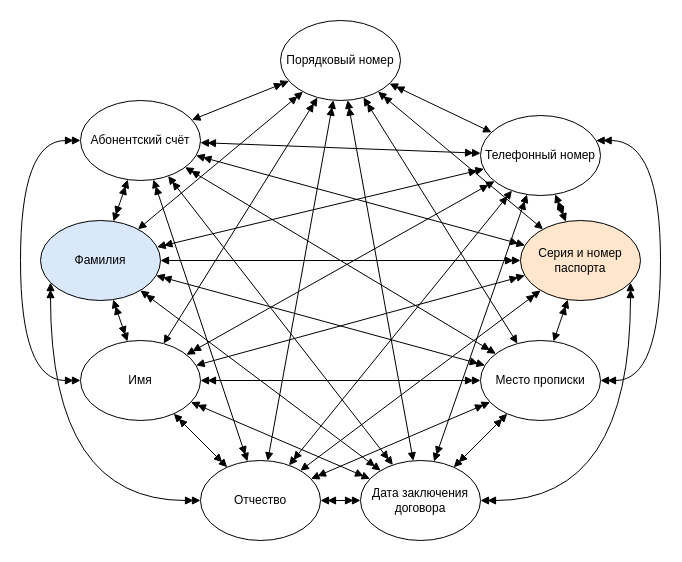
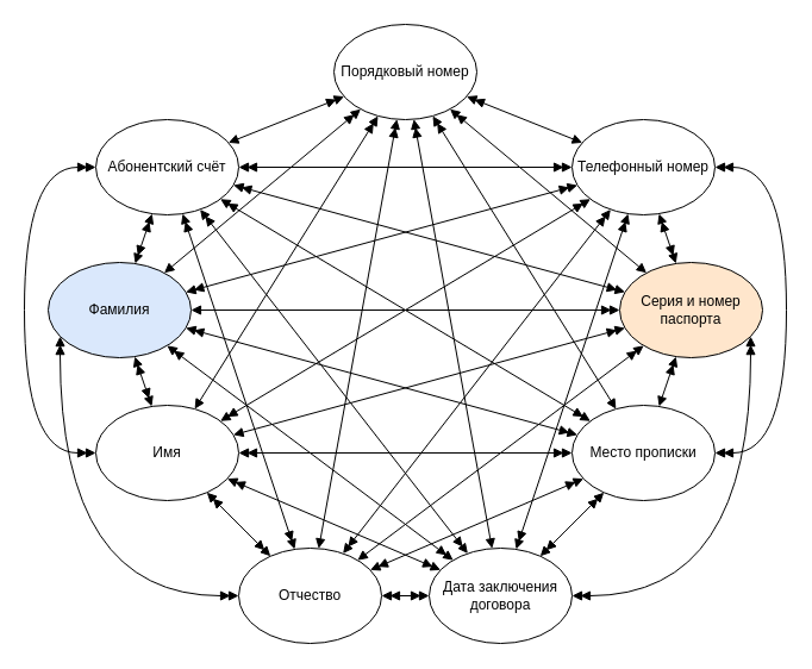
  <mxCell id="0" />
  <mxCell id="1" parent="0" />
  <mxCell id="2" value="Серия и номер паспорта" style="ellipse;whiteSpace=wrap;html=1;fillColor=#ffe6cc;" parent="1" vertex="1"><mxGeometry x="520" y="220" width="120" height="80" as="geometry" /></mxCell>
  <mxCell id="3" value="Фамилия" style="ellipse;whiteSpace=wrap;html=1;fillColor=#dae8fc;" parent="1" vertex="1"><mxGeometry x="40" y="220" width="120" height="80" as="geometry" /></mxCell>
  <mxCell id="4" value="Имя" style="ellipse;whiteSpace=wrap;html=1;" parent="1" vertex="1"><mxGeometry x="80" y="340" width="120" height="80" as="geometry" /></mxCell>
  <mxCell id="5" value="Отчество" style="ellipse;whiteSpace=wrap;html=1;" parent="1" vertex="1"><mxGeometry x="200" y="460" width="120" height="80" as="geometry" /></mxCell>
  <mxCell id="6" value="Место прописки" style="ellipse;whiteSpace=wrap;html=1;" parent="1" vertex="1"><mxGeometry x="480" y="340" width="120" height="80" as="geometry" /></mxCell>
- <mxCell id="7" value="Телефонный номер" style="ellipse;whiteSpace=wrap;html=1;" parent="1" vertex="1"><mxGeometry x="480" y="115" width="120" height="80" as="geometry" /></mxCell>
+ <mxCell id="7" value="Телефонный номер" style="ellipse;whiteSpace=wrap;html=1;" parent="1" vertex="1"><mxGeometry x="480" y="100" width="120" height="80" as="geometry" /></mxCell>
  <mxCell id="8" value="Абонентский счёт" style="ellipse;whiteSpace=wrap;html=1;" parent="1" vertex="1"><mxGeometry x="80" y="100" width="120" height="80" as="geometry" /></mxCell>
  <mxCell id="9" value="" style="endArrow=doubleBlock;html=1;rounded=0;endFill=1;startArrow=doubleBlock;startFill=1;" parent="1" source="7" target="5" edge="1"><mxGeometry width="50" height="50" relative="1" as="geometry"><mxPoint x="730.138" y="380.104" as="sourcePoint" /><mxPoint x="649.862" y="319.896" as="targetPoint" /></mxGeometry></mxCell>
  <mxCell id="10" value="Порядковый номер" style="ellipse;whiteSpace=wrap;html=1;" parent="1" vertex="1"><mxGeometry x="280" y="20" width="120" height="80" as="geometry" /></mxCell>
  <mxCell id="11" value="Дата заключения договора" style="ellipse;whiteSpace=wrap;html=1;" parent="1" vertex="1"><mxGeometry x="360" y="460" width="120" height="80" as="geometry" /></mxCell>
  <mxCell id="12" value="" style="endArrow=block;html=1;rounded=0;endFill=1;startArrow=doubleBlock;startFill=1;" parent="1" source="10" target="8" edge="1"><mxGeometry width="50" height="50" relative="1" as="geometry"><mxPoint x="525.65" y="266.558" as="sourcePoint" /><mxPoint x="334.368" y="553.448" as="targetPoint" /></mxGeometry></mxCell>
  <mxCell id="13" value="" style="endArrow=block;html=1;rounded=0;endFill=1;startArrow=doubleBlock;startFill=1;" parent="1" source="10" target="3" edge="1"><mxGeometry width="50" height="50" relative="1" as="geometry"><mxPoint x="342" y="174" as="sourcePoint" /><mxPoint x="278" y="206" as="targetPoint" /></mxGeometry></mxCell>
  <mxCell id="14" value="" style="endArrow=block;html=1;rounded=0;endFill=1;startArrow=doubleBlock;startFill=1;" parent="1" source="10" target="4" edge="1"><mxGeometry width="50" height="50" relative="1" as="geometry"><mxPoint x="347.574" y="178.284" as="sourcePoint" /><mxPoint x="192.426" y="281.716" as="targetPoint" /></mxGeometry></mxCell>
  <mxCell id="15" value="" style="endArrow=block;html=1;rounded=0;endFill=1;startArrow=doubleBlock;startFill=1;" parent="1" source="10" target="5" edge="1"><mxGeometry width="50" height="50" relative="1" as="geometry"><mxPoint x="364.224" y="186.121" as="sourcePoint" /><mxPoint x="215.796" y="393.886" as="targetPoint" /></mxGeometry></mxCell>
  <mxCell id="16" value="" style="endArrow=block;html=1;rounded=0;endFill=1;startArrow=doubleBlock;startFill=1;" parent="1" source="10" target="11" edge="1"><mxGeometry width="50" height="50" relative="1" as="geometry"><mxPoint x="374.224" y="196.121" as="sourcePoint" /><mxPoint x="225.796" y="403.886" as="targetPoint" /></mxGeometry></mxCell>
  <mxCell id="17" value="" style="endArrow=block;html=1;rounded=0;endFill=1;startArrow=doubleBlock;startFill=1;" parent="1" source="10" target="6" edge="1"><mxGeometry width="50" height="50" relative="1" as="geometry"><mxPoint x="384.224" y="206.121" as="sourcePoint" /><mxPoint x="235.796" y="413.886" as="targetPoint" /></mxGeometry></mxCell>
  <mxCell id="18" value="" style="endArrow=block;html=1;rounded=0;endFill=1;startArrow=doubleBlock;startFill=1;" parent="1" source="10" target="2" edge="1"><mxGeometry width="50" height="50" relative="1" as="geometry"><mxPoint x="415.776" y="186.121" as="sourcePoint" /><mxPoint x="564.204" y="393.886" as="targetPoint" /></mxGeometry></mxCell>
  <mxCell id="19" value="" style="endArrow=block;html=1;rounded=0;endFill=1;startArrow=doubleBlock;startFill=1;" parent="1" source="10" target="7" edge="1"><mxGeometry width="50" height="50" relative="1" as="geometry"><mxPoint x="425.776" y="196.121" as="sourcePoint" /><mxPoint x="574.204" y="403.886" as="targetPoint" /></mxGeometry></mxCell>
  <mxCell id="20" value="" style="endArrow=doubleBlock;html=1;rounded=0;endFill=1;startArrow=doubleBlock;startFill=1;" parent="1" source="6" target="11" edge="1"><mxGeometry width="50" height="50" relative="1" as="geometry"><mxPoint x="562.381" y="225.51" as="sourcePoint" /><mxPoint x="337.619" y="514.49" as="targetPoint" /></mxGeometry></mxCell>
  <mxCell id="21" value="" style="endArrow=doubleBlock;html=1;rounded=0;endFill=1;startArrow=doubleBlock;startFill=1;edgeStyle=orthogonalEdgeStyle;curved=1;" parent="1" source="2" target="11" edge="1"><mxGeometry width="50" height="50" relative="1" as="geometry"><mxPoint x="556.718" y="463.282" as="sourcePoint" /><mxPoint x="503.282" y="516.718" as="targetPoint" /><Array as="points"><mxPoint x="630" y="500" /></Array></mxGeometry></mxCell>
  <mxCell id="22" value="" style="endArrow=doubleBlock;html=1;rounded=0;endFill=1;startArrow=doubleBlock;startFill=1;" parent="1" source="7" target="11" edge="1"><mxGeometry width="50" height="50" relative="1" as="geometry"><mxPoint x="618.472" y="490.492" as="sourcePoint" /><mxPoint x="521.45" y="529.42" as="targetPoint" /></mxGeometry></mxCell>
  <mxCell id="23" value="" style="endArrow=doubleBlock;html=1;rounded=0;endFill=1;startArrow=doubleBlock;startFill=1;" parent="1" source="5" target="11" edge="1"><mxGeometry width="50" height="50" relative="1" as="geometry"><mxPoint x="612.941" y="228.349" as="sourcePoint" /><mxPoint x="487.045" y="511.648" as="targetPoint" /></mxGeometry></mxCell>
  <mxCell id="24" value="" style="endArrow=doubleBlock;html=1;rounded=0;endFill=1;startArrow=doubleBlock;startFill=1;" parent="1" source="4" target="11" edge="1"><mxGeometry width="50" height="50" relative="1" as="geometry"><mxPoint x="370" y="550" as="sourcePoint" /><mxPoint x="410" y="550" as="targetPoint" /></mxGeometry></mxCell>
  <mxCell id="25" value="" style="endArrow=doubleBlock;html=1;rounded=0;endFill=1;startArrow=doubleBlock;startFill=1;" parent="1" source="3" target="11" edge="1"><mxGeometry width="50" height="50" relative="1" as="geometry"><mxPoint x="201.497" y="410.527" as="sourcePoint" /><mxPoint x="398.55" y="489.42" as="targetPoint" /></mxGeometry></mxCell>
  <mxCell id="26" value="" style="endArrow=doubleBlock;html=1;rounded=0;endFill=1;startArrow=doubleBlock;startFill=1;" parent="1" source="8" target="11" edge="1"><mxGeometry width="50" height="50" relative="1" as="geometry"><mxPoint x="211.497" y="420.527" as="sourcePoint" /><mxPoint x="408.55" y="499.42" as="targetPoint" /></mxGeometry></mxCell>
  <mxCell id="27" value="" style="endArrow=doubleBlock;html=1;rounded=0;endFill=1;startArrow=doubleBlock;startFill=1;" parent="1" source="8" target="2" edge="1"><mxGeometry width="50" height="50" relative="1" as="geometry"><mxPoint x="330" y="510" as="sourcePoint" /><mxPoint x="370" y="510" as="targetPoint" /></mxGeometry></mxCell>
  <mxCell id="28" value="" style="endArrow=doubleBlock;html=1;rounded=0;endFill=1;startArrow=doubleBlock;startFill=1;" parent="1" source="2" target="7" edge="1"><mxGeometry width="50" height="50" relative="1" as="geometry"><mxPoint x="340" y="520" as="sourcePoint" /><mxPoint x="380" y="520" as="targetPoint" /></mxGeometry></mxCell>
  <mxCell id="29" value="" style="endArrow=block;html=1;rounded=0;endFill=1;startArrow=doubleBlock;startFill=1;" parent="1" source="2" target="6" edge="1"><mxGeometry width="50" height="50" relative="1" as="geometry"><mxPoint x="373.053" y="106.93" as="sourcePoint" /><mxPoint x="526.923" y="353.077" as="targetPoint" /></mxGeometry></mxCell>
  <mxCell id="30" value="" style="endArrow=block;html=1;rounded=0;endFill=1;startArrow=doubleBlock;startFill=1;" parent="1" source="2" target="5" edge="1"><mxGeometry width="50" height="50" relative="1" as="geometry"><mxPoint x="576.984" y="309.047" as="sourcePoint" /><mxPoint x="563.016" y="350.953" as="targetPoint" /></mxGeometry></mxCell>
  <mxCell id="31" value="" style="endArrow=block;html=1;rounded=0;endFill=1;startArrow=doubleBlock;startFill=1;" parent="1" source="2" target="4" edge="1"><mxGeometry width="50" height="50" relative="1" as="geometry"><mxPoint x="586.984" y="319.047" as="sourcePoint" /><mxPoint x="573.016" y="360.953" as="targetPoint" /></mxGeometry></mxCell>
  <mxCell id="32" value="" style="endArrow=block;html=1;rounded=0;endFill=1;startArrow=doubleBlock;startFill=1;" parent="1" source="2" target="3" edge="1"><mxGeometry width="50" height="50" relative="1" as="geometry"><mxPoint x="534.455" y="285.126" as="sourcePoint" /><mxPoint x="205.533" y="374.855" as="targetPoint" /></mxGeometry></mxCell>
  <mxCell id="33" value="" style="endArrow=doubleBlock;html=1;rounded=0;endFill=1;startArrow=doubleBlock;startFill=1;" parent="1" source="8" target="7" edge="1"><mxGeometry width="50" height="50" relative="1" as="geometry"><mxPoint x="576.984" y="230.953" as="sourcePoint" /><mxPoint x="563.016" y="189.047" as="targetPoint" /></mxGeometry></mxCell>
  <mxCell id="34" value="" style="endArrow=doubleBlock;html=1;rounded=0;endFill=1;startArrow=doubleBlock;startFill=1;" parent="1" source="3" target="7" edge="1"><mxGeometry width="50" height="50" relative="1" as="geometry"><mxPoint x="210" y="150" as="sourcePoint" /><mxPoint x="490" y="150" as="targetPoint" /></mxGeometry></mxCell>
  <mxCell id="35" value="" style="endArrow=doubleBlock;html=1;rounded=0;endFill=1;startArrow=doubleBlock;startFill=1;" parent="1" source="4" target="7" edge="1"><mxGeometry width="50" height="50" relative="1" as="geometry"><mxPoint x="165.545" y="254.874" as="sourcePoint" /><mxPoint x="494.467" y="165.145" as="targetPoint" /></mxGeometry></mxCell>
  <mxCell id="36" value="" style="endArrow=doubleBlock;html=1;rounded=0;endFill=1;startArrow=doubleBlock;startFill=1;" parent="1" source="5" target="6" edge="1"><mxGeometry width="50" height="50" relative="1" as="geometry"><mxPoint x="194.576" y="363.226" as="sourcePoint" /><mxPoint x="505.402" y="176.759" as="targetPoint" /></mxGeometry></mxCell>
  <mxCell id="37" value="" style="endArrow=doubleBlock;html=1;rounded=0;endFill=1;startArrow=doubleBlock;startFill=1;" parent="1" source="4" target="6" edge="1"><mxGeometry width="50" height="50" relative="1" as="geometry"><mxPoint x="204.576" y="373.226" as="sourcePoint" /><mxPoint x="515.402" y="186.759" as="targetPoint" /></mxGeometry></mxCell>
  <mxCell id="38" value="" style="endArrow=doubleBlock;html=1;rounded=0;endFill=1;startArrow=doubleBlock;startFill=1;" parent="1" source="3" target="6" edge="1"><mxGeometry width="50" height="50" relative="1" as="geometry"><mxPoint x="210" y="390" as="sourcePoint" /><mxPoint x="490" y="390" as="targetPoint" /></mxGeometry></mxCell>
  <mxCell id="39" value="" style="endArrow=doubleBlock;html=1;rounded=0;endFill=1;startArrow=doubleBlock;startFill=1;" parent="1" source="8" target="6" edge="1"><mxGeometry width="50" height="50" relative="1" as="geometry"><mxPoint x="165.545" y="285.126" as="sourcePoint" /><mxPoint x="494.467" y="374.855" as="targetPoint" /></mxGeometry></mxCell>
  <mxCell id="40" value="" style="endArrow=doubleBlock;html=1;rounded=0;endFill=1;startArrow=doubleBlock;startFill=1;edgeStyle=orthogonalEdgeStyle;curved=1;" parent="1" source="7" target="6" edge="1"><mxGeometry width="50" height="50" relative="1" as="geometry"><mxPoint x="640" y="292.111" as="sourcePoint" /><mxPoint x="490" y="510" as="targetPoint" /><Array as="points"><mxPoint x="660" y="140" /><mxPoint x="660" y="380" /></Array></mxGeometry></mxCell>
  <mxCell id="41" value="" style="endArrow=doubleBlock;html=1;rounded=0;endFill=1;startArrow=doubleBlock;startFill=1;edgeStyle=orthogonalEdgeStyle;curved=1;" parent="1" source="8" target="4" edge="1"><mxGeometry width="50" height="50" relative="1" as="geometry"><mxPoint x="650" y="302.111" as="sourcePoint" /><mxPoint x="500" y="520" as="targetPoint" /><Array as="points"><mxPoint x="20" y="140" /><mxPoint x="20" y="380" /></Array></mxGeometry></mxCell>
  <mxCell id="42" value="" style="endArrow=doubleBlock;html=1;rounded=0;endFill=1;startArrow=doubleBlock;startFill=1;edgeStyle=orthogonalEdgeStyle;curved=1;" parent="1" source="3" target="5" edge="1"><mxGeometry width="50" height="50" relative="1" as="geometry"><mxPoint x="660" y="312.111" as="sourcePoint" /><mxPoint x="510" y="530" as="targetPoint" /><Array as="points"><mxPoint x="50" y="500" /></Array></mxGeometry></mxCell>
  <mxCell id="43" value="" style="endArrow=doubleBlock;html=1;rounded=0;endFill=1;startArrow=doubleBlock;startFill=1;" parent="1" source="4" target="5" edge="1"><mxGeometry width="50" height="50" relative="1" as="geometry"><mxPoint x="177.619" y="185.51" as="sourcePoint" /><mxPoint x="402.381" y="474.49" as="targetPoint" /></mxGeometry></mxCell>
  <mxCell id="44" value="" style="endArrow=doubleBlock;html=1;rounded=0;endFill=1;startArrow=doubleBlock;startFill=1;" parent="1" source="8" target="5" edge="1"><mxGeometry width="50" height="50" relative="1" as="geometry"><mxPoint x="183.282" y="423.282" as="sourcePoint" /><mxPoint x="236.718" y="476.718" as="targetPoint" /></mxGeometry></mxCell>
  <mxCell id="45" value="" style="endArrow=doubleBlock;html=1;rounded=0;endFill=1;startArrow=doubleBlock;startFill=1;" parent="1" source="3" target="4" edge="1"><mxGeometry width="50" height="50" relative="1" as="geometry"><mxPoint x="193.282" y="433.282" as="sourcePoint" /><mxPoint x="246.718" y="486.718" as="targetPoint" /></mxGeometry></mxCell>
  <mxCell id="46" value="" style="endArrow=doubleBlock;html=1;rounded=0;endFill=1;startArrow=doubleBlock;startFill=1;" parent="1" source="8" target="3" edge="1"><mxGeometry width="50" height="50" relative="1" as="geometry"><mxPoint x="123.016" y="309.047" as="sourcePoint" /><mxPoint x="136.984" y="350.953" as="targetPoint" /></mxGeometry></mxCell>
